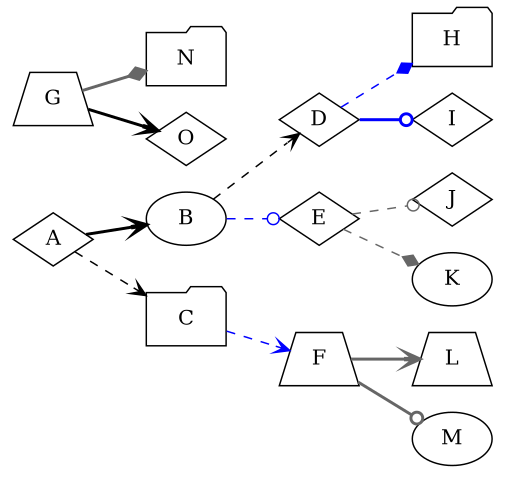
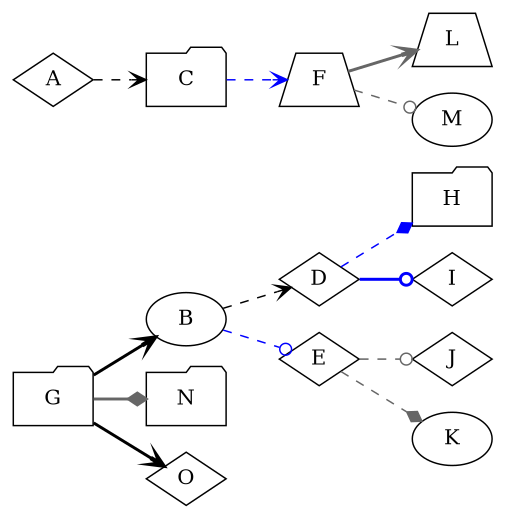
  strict digraph {
    rankdir=LR
    node [shape=diamond]
    edge [arrowhead=vee color=gray40 style=dashed]
    B [shape=ellipse]
    A
    C [shape=folder]
    D
    E
    F [shape=trapezium]
    H [shape=folder]
    I
    J
    K [shape=ellipse]
    L [shape=trapezium]
    M [shape=ellipse]
-   G [shape=trapezium]
+   G [shape=folder]
    N [shape=folder]
    O
    B -> D [color=black]
    B -> E [arrowhead=odot color=blue]
-   A -> B [color=black style=bold]
+   G -> B [color=black style=bold]
    A -> C [color=black]
    C -> F [color=blue]
    D -> H [arrowhead=diamond color=blue]
    D -> I [arrowhead=odot color=blue style=bold]
    E -> J [arrowhead=odot]
    E -> K [arrowhead=diamond]
    F -> L [style=bold]
-   F -> M [arrowhead=odot style=bold]
+   F -> M [arrowhead=odot]
    G -> N [arrowhead=diamond style=bold]
    G -> O [color=black style=bold]
  }
